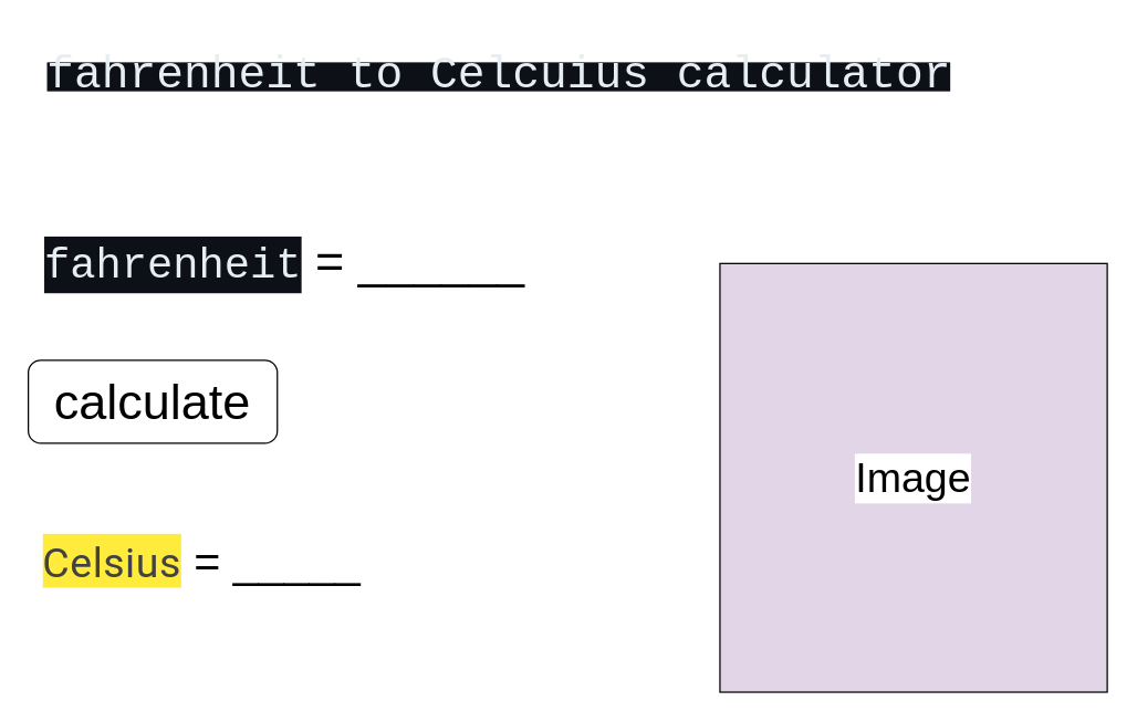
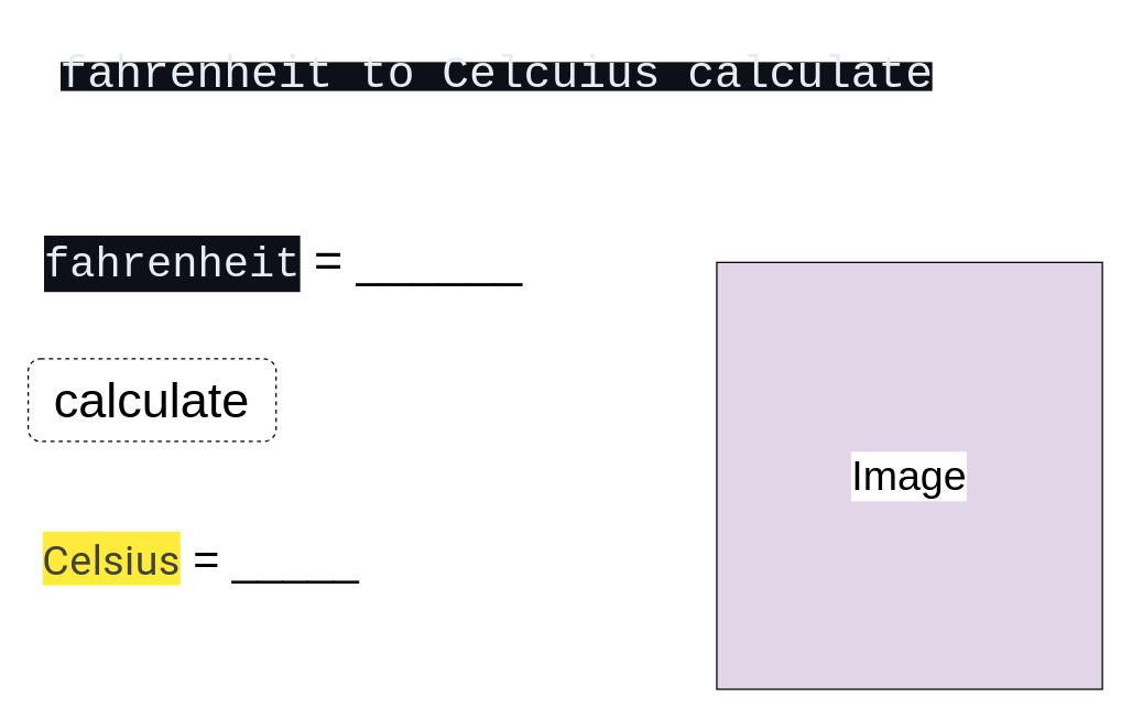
  <mxCell id="0" />
  <mxCell id="1" parent="0" />
  <mxCell id="2" value="&lt;span style=&quot;background-color: rgb(13, 17, 23); color: rgb(230, 237, 243); font-family: Consolas, &amp;quot;Courier New&amp;quot;, monospace;&quot;&gt;&lt;font style=&quot;font-size: 31px;&quot;&gt;fahrenheit&lt;/font&gt;&lt;/span&gt;&amp;nbsp;= ______" style="text;html=1;align=center;verticalAlign=middle;resizable=0;points=[];autosize=1;strokeColor=none;fillColor=none;fontSize=36;" vertex="1" parent="1"><mxGeometry y="160" width="370" height="60" as="geometry" x="20" /></mxCell>
- <mxCell id="3" value="calculate" style="rounded=1;whiteSpace=wrap;html=1;fontSize=36;" vertex="1" parent="1"><mxGeometry y="260" width="180" height="60" as="geometry" x="20" /></mxCell>
- <mxCell id="4" value="&lt;h1&gt;&lt;div style=&quot;color: rgb(230, 237, 243); background-color: rgb(13, 17, 23); font-family: Consolas, &amp;quot;Courier New&amp;quot;, monospace; font-weight: normal; line-height: 19px;&quot;&gt;&lt;font style=&quot;font-size: 33px;&quot;&gt;fahrenheit to Celcuius calculator&lt;/font&gt;&lt;/div&gt;&lt;/h1&gt;" style="text;html=1;align=center;verticalAlign=middle;resizable=0;points=[];autosize=1;strokeColor=none;fillColor=none;" vertex="1" parent="1"><mxGeometry y="20" width="680" height="70" as="geometry" x="20" /></mxCell>
+ <mxCell id="3" value="calculate" style="rounded=1;whiteSpace=wrap;html=1;fontSize=36;dashed=1;" vertex="1" parent="1"><mxGeometry y="260" width="180" height="60" as="geometry" x="20" /></mxCell>
+ <mxCell id="4" value="&lt;h1&gt;&lt;div style=&quot;color: rgb(230, 237, 243); background-color: rgb(13, 17, 23); font-family: Consolas, &amp;quot;Courier New&amp;quot;, monospace; font-weight: normal; line-height: 19px;&quot;&gt;&lt;font style=&quot;font-size: 33px;&quot;&gt;fahrenheit to Celcuius calculate&lt;/font&gt;&lt;/div&gt;&lt;/h1&gt;" style="text;html=1;align=center;verticalAlign=middle;resizable=0;points=[];autosize=1;strokeColor=none;fillColor=none;" vertex="1" parent="1"><mxGeometry y="20" width="680" height="70" as="geometry" x="20" /></mxCell>
  <mxCell id="5" value="&lt;span style=&quot;color: rgb(66, 66, 66); font-family: Roboto, Helvetica, Arial, sans-serif; letter-spacing: 0.4px; text-align: start; background-color: rgb(255, 235, 59);&quot;&gt;&lt;font style=&quot;font-size: 30px;&quot;&gt;Celsius&lt;/font&gt;&lt;/span&gt;&amp;nbsp;= _____" style="text;html=1;align=center;verticalAlign=middle;resizable=0;points=[];autosize=1;strokeColor=none;fillColor=none;fontSize=33;" vertex="1" parent="1"><mxGeometry y="380" width="250" height="50" as="geometry" x="20" /></mxCell>
  <mxCell id="6" value="&lt;font color=&quot;#000000&quot;&gt;Image&lt;/font&gt;" style="rounded=0;whiteSpace=wrap;html=1;labelBackgroundColor=#FFFFFF;fontSize=30;fillColor=#e1d5e7;" vertex="1" parent="1"><mxGeometry x="520" y="190" width="280" height="310" as="geometry" /></mxCell>
